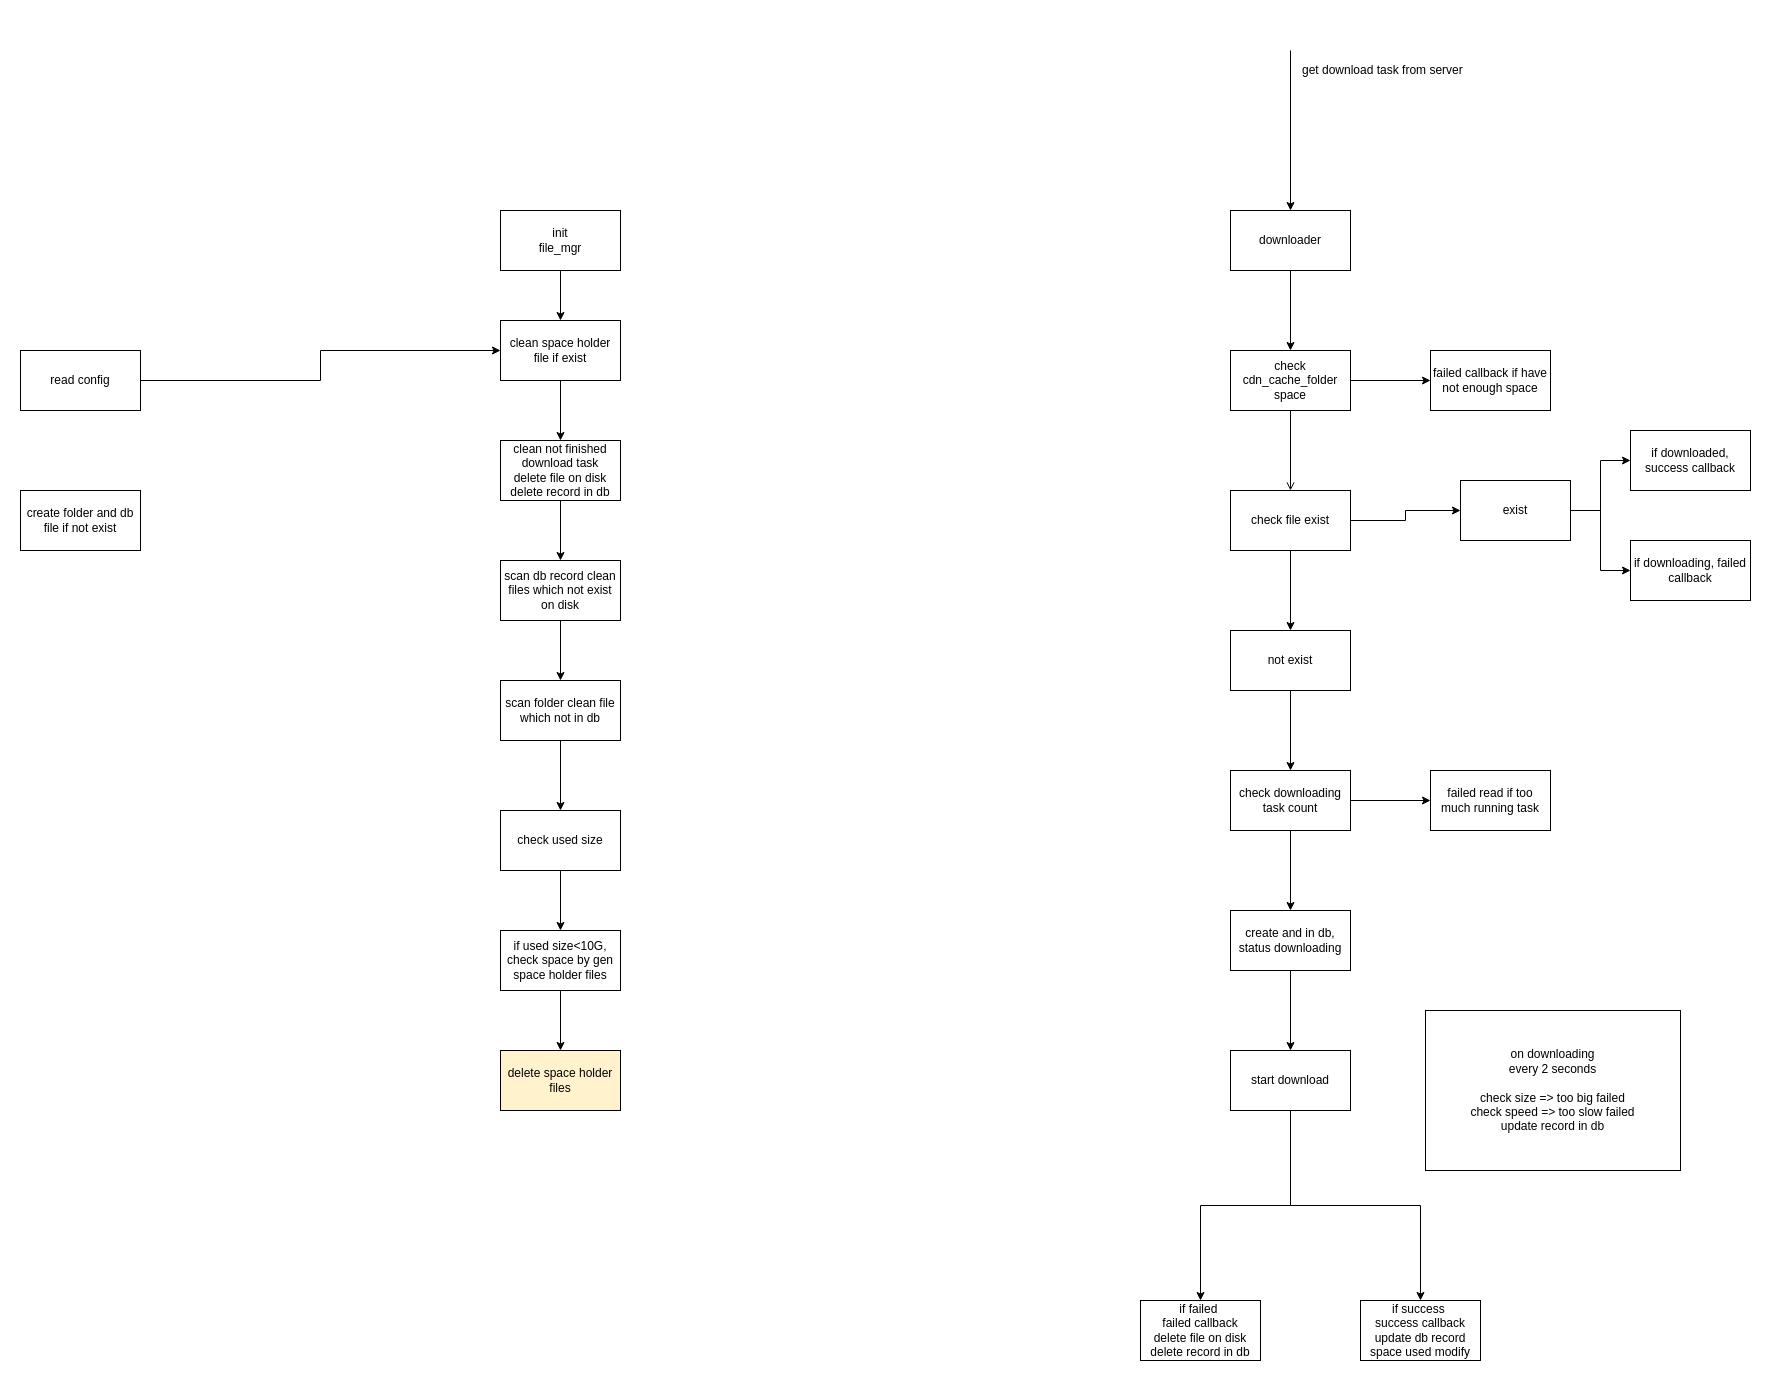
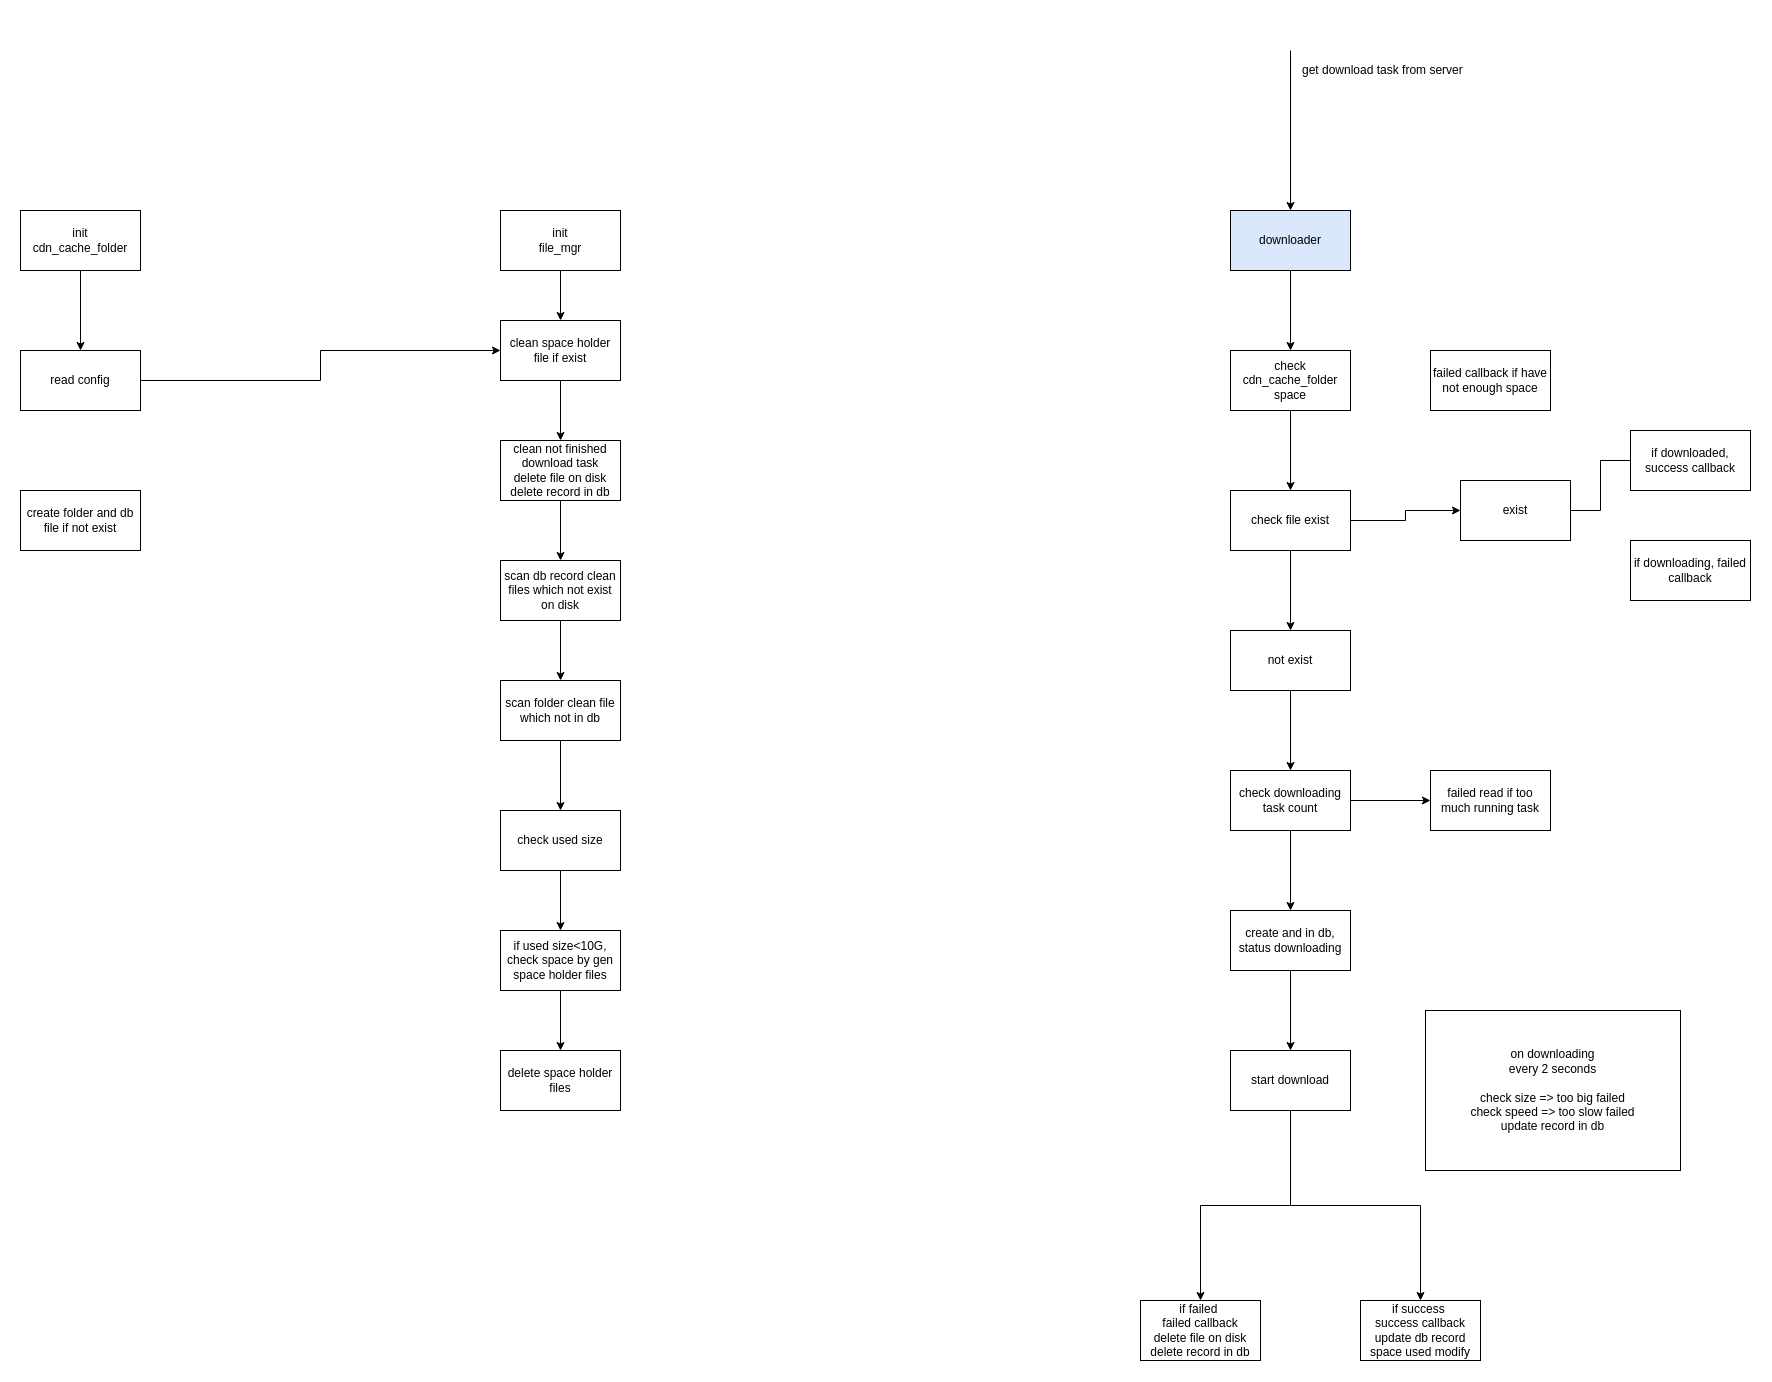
  <mxCell id="0" />
  <mxCell id="1" parent="0" />
  <mxCell id="2" value="" style="edgeStyle=orthogonalEdgeStyle;rounded=0;orthogonalLoop=1;jettySize=auto;html=1;" edge="1" parent="1" source="3" target="51"><mxGeometry relative="1" as="geometry" /></mxCell>
  <mxCell id="3" value="init&lt;br&gt;file_mgr" style="rounded=0;whiteSpace=wrap;html=1;" vertex="1" parent="1"><mxGeometry x="500" y="210" width="120" height="60" as="geometry" /></mxCell>
+ <mxCell id="4" value="" style="edgeStyle=orthogonalEdgeStyle;rounded=0;orthogonalLoop=1;jettySize=auto;html=1;" edge="1" parent="1" source="5" target="37"><mxGeometry relative="1" as="geometry" /></mxCell>
+ <mxCell id="5" value="init&lt;br&gt;cdn_cache_folder" style="rounded=0;whiteSpace=wrap;html=1;" vertex="1" parent="1"><mxGeometry x="20" y="210" width="120" height="60" as="geometry" /></mxCell>
  <mxCell id="6" value="" style="edgeStyle=orthogonalEdgeStyle;rounded=0;orthogonalLoop=1;jettySize=auto;html=1;" edge="1" parent="1" source="7" target="12"><mxGeometry relative="1" as="geometry" /></mxCell>
- <mxCell id="7" value="downloader" style="rounded=0;whiteSpace=wrap;html=1;" vertex="1" parent="1"><mxGeometry x="1230" y="210" width="120" height="60" as="geometry" /></mxCell>
+ <mxCell id="7" value="downloader" style="rounded=0;whiteSpace=wrap;html=1;fillColor=#dae8fc;" vertex="1" parent="1"><mxGeometry x="1230" y="210" width="120" height="60" as="geometry" /></mxCell>
  <mxCell id="8" value="" style="endArrow=classic;html=1;rounded=0;entryX=0.5;entryY=0;entryDx=0;entryDy=0;" edge="1" parent="1" target="7"><mxGeometry width="50" height="50" relative="1" as="geometry"><mxPoint x="1290" y="50" as="sourcePoint" /><mxPoint x="1330" y="470" as="targetPoint" /></mxGeometry></mxCell>
  <mxCell id="9" value="get download task from server" style="text;html=1;strokeColor=none;fillColor=none;align=left;verticalAlign=middle;whiteSpace=wrap;rounded=0;" vertex="1" parent="1"><mxGeometry x="1300" y="20" width="260" height="100" as="geometry" /></mxCell>
- <mxCell id="10" value="" style="edgeStyle=orthogonalEdgeStyle;rounded=0;orthogonalLoop=1;jettySize=auto;html=1;endArrow=open;" edge="1" parent="1" source="12" target="15"><mxGeometry relative="1" as="geometry" /></mxCell>
- <mxCell id="11" value="" style="edgeStyle=orthogonalEdgeStyle;rounded=0;orthogonalLoop=1;jettySize=auto;html=1;" edge="1" parent="1" source="12" target="21"><mxGeometry relative="1" as="geometry" /></mxCell>
+ <mxCell id="10" value="" style="edgeStyle=orthogonalEdgeStyle;rounded=0;orthogonalLoop=1;jettySize=auto;html=1;" edge="1" parent="1" source="12" target="15"><mxGeometry relative="1" as="geometry" /></mxCell>
  <mxCell id="12" value="check cdn_cache_folder space" style="rounded=0;whiteSpace=wrap;html=1;" vertex="1" parent="1"><mxGeometry x="1230" y="350" width="120" height="60" as="geometry" /></mxCell>
  <mxCell id="13" value="" style="edgeStyle=orthogonalEdgeStyle;rounded=0;orthogonalLoop=1;jettySize=auto;html=1;" edge="1" parent="1" source="15" target="18"><mxGeometry relative="1" as="geometry" /></mxCell>
  <mxCell id="14" value="" style="edgeStyle=orthogonalEdgeStyle;rounded=0;orthogonalLoop=1;jettySize=auto;html=1;" edge="1" parent="1" source="15" target="20"><mxGeometry relative="1" as="geometry" /></mxCell>
  <mxCell id="15" value="check file exist" style="whiteSpace=wrap;html=1;rounded=0;" vertex="1" parent="1"><mxGeometry x="1230" y="490" width="120" height="60" as="geometry" /></mxCell>
- <mxCell id="16" value="" style="edgeStyle=orthogonalEdgeStyle;rounded=0;orthogonalLoop=1;jettySize=auto;html=1;" edge="1" parent="1" source="18" target="22"><mxGeometry relative="1" as="geometry" /></mxCell>
- <mxCell id="17" style="edgeStyle=orthogonalEdgeStyle;rounded=0;orthogonalLoop=1;jettySize=auto;html=1;exitX=1;exitY=0.5;exitDx=0;exitDy=0;entryX=0;entryY=0.5;entryDx=0;entryDy=0;" edge="1" parent="1" source="18" target="23"><mxGeometry relative="1" as="geometry" /></mxCell>
+ <mxCell id="16" value="" style="edgeStyle=orthogonalEdgeStyle;rounded=0;orthogonalLoop=1;jettySize=auto;html=1;endArrow=none;" edge="1" parent="1" source="18" target="22"><mxGeometry relative="1" as="geometry" /></mxCell>
  <mxCell id="18" value="exist" style="whiteSpace=wrap;html=1;rounded=0;" vertex="1" parent="1"><mxGeometry x="1460" y="480" width="110" height="60" as="geometry" /></mxCell>
  <mxCell id="19" value="" style="edgeStyle=orthogonalEdgeStyle;rounded=0;orthogonalLoop=1;jettySize=auto;html=1;" edge="1" parent="1" source="20" target="26"><mxGeometry relative="1" as="geometry" /></mxCell>
  <mxCell id="20" value="not exist" style="whiteSpace=wrap;html=1;rounded=0;" vertex="1" parent="1"><mxGeometry x="1230" y="630" width="120" height="60" as="geometry" /></mxCell>
  <mxCell id="21" value="failed callback if have not enough space" style="whiteSpace=wrap;html=1;rounded=0;" vertex="1" parent="1"><mxGeometry x="1430" y="350" width="120" height="60" as="geometry" /></mxCell>
  <mxCell id="22" value="if downloaded, success callback" style="whiteSpace=wrap;html=1;rounded=0;" vertex="1" parent="1"><mxGeometry x="1630" y="430" width="120" height="60" as="geometry" /></mxCell>
  <mxCell id="23" value="if downloading, failed callback" style="whiteSpace=wrap;html=1;rounded=0;" vertex="1" parent="1"><mxGeometry x="1630" y="540" width="120" height="60" as="geometry" /></mxCell>
  <mxCell id="24" value="" style="edgeStyle=orthogonalEdgeStyle;rounded=0;orthogonalLoop=1;jettySize=auto;html=1;" edge="1" parent="1" source="26" target="27"><mxGeometry relative="1" as="geometry" /></mxCell>
  <mxCell id="25" value="" style="edgeStyle=orthogonalEdgeStyle;rounded=0;orthogonalLoop=1;jettySize=auto;html=1;" edge="1" parent="1" source="26" target="29"><mxGeometry relative="1" as="geometry" /></mxCell>
  <mxCell id="26" value="check downloading task count" style="whiteSpace=wrap;html=1;rounded=0;" vertex="1" parent="1"><mxGeometry x="1230" y="770" width="120" height="60" as="geometry" /></mxCell>
  <mxCell id="27" value="failed read if too much running task" style="whiteSpace=wrap;html=1;rounded=0;" vertex="1" parent="1"><mxGeometry x="1430" y="770" width="120" height="60" as="geometry" /></mxCell>
  <mxCell id="28" value="" style="edgeStyle=orthogonalEdgeStyle;rounded=0;orthogonalLoop=1;jettySize=auto;html=1;" edge="1" parent="1" source="29" target="32"><mxGeometry relative="1" as="geometry" /></mxCell>
  <mxCell id="29" value="create and in db, status downloading" style="whiteSpace=wrap;html=1;rounded=0;" vertex="1" parent="1"><mxGeometry x="1230" y="910" width="120" height="60" as="geometry" /></mxCell>
  <mxCell id="30" value="" style="edgeStyle=orthogonalEdgeStyle;rounded=0;orthogonalLoop=1;jettySize=auto;html=1;" edge="1" parent="1" source="32" target="33"><mxGeometry relative="1" as="geometry" /></mxCell>
  <mxCell id="31" style="edgeStyle=orthogonalEdgeStyle;rounded=0;orthogonalLoop=1;jettySize=auto;html=1;exitX=0.5;exitY=1;exitDx=0;exitDy=0;entryX=0.5;entryY=0;entryDx=0;entryDy=0;" edge="1" parent="1" source="32" target="34"><mxGeometry relative="1" as="geometry" /></mxCell>
  <mxCell id="32" value="start download" style="whiteSpace=wrap;html=1;rounded=0;" vertex="1" parent="1"><mxGeometry x="1230" y="1050" width="120" height="60" as="geometry" /></mxCell>
  <mxCell id="33" value="if failed&amp;nbsp;&lt;br&gt;failed callback&lt;br&gt;delete file on disk&lt;br&gt;delete record in db" style="whiteSpace=wrap;html=1;rounded=0;" vertex="1" parent="1"><mxGeometry x="1140" y="1300" width="120" height="60" as="geometry" /></mxCell>
  <mxCell id="34" value="if success&amp;nbsp;&lt;br&gt;success callback&lt;br&gt;update db record&lt;br&gt;space used modify" style="whiteSpace=wrap;html=1;rounded=0;" vertex="1" parent="1"><mxGeometry x="1360" y="1300" width="120" height="60" as="geometry" /></mxCell>
  <mxCell id="35" value="on downloading&lt;br&gt;every 2 seconds&lt;br&gt;&lt;br&gt;check size =&amp;gt; too big failed&lt;br&gt;check speed =&amp;gt; too slow failed&lt;br&gt;update record in db" style="rounded=0;whiteSpace=wrap;html=1;align=center;verticalAlign=middle;" vertex="1" parent="1"><mxGeometry x="1425" y="1010" width="255" height="160" as="geometry" /></mxCell>
  <mxCell id="36" value="" style="edgeStyle=orthogonalEdgeStyle;rounded=0;orthogonalLoop=1;jettySize=auto;html=1;" edge="1" parent="1" source="37" target="51"><mxGeometry relative="1" as="geometry" /></mxCell>
  <mxCell id="37" value="read config" style="whiteSpace=wrap;html=1;rounded=0;" vertex="1" parent="1"><mxGeometry x="20" y="350" width="120" height="60" as="geometry" /></mxCell>
  <mxCell id="38" value="create folder and db file if not exist" style="whiteSpace=wrap;html=1;rounded=0;" vertex="1" parent="1"><mxGeometry x="20" y="490" width="120" height="60" as="geometry" /></mxCell>
  <mxCell id="39" value="" style="edgeStyle=orthogonalEdgeStyle;rounded=0;orthogonalLoop=1;jettySize=auto;html=1;" edge="1" parent="1" source="40" target="42"><mxGeometry relative="1" as="geometry" /></mxCell>
  <mxCell id="40" value="clean not finished download task&lt;br&gt;delete file on disk&lt;br&gt;delete record in db" style="whiteSpace=wrap;html=1;rounded=0;" vertex="1" parent="1"><mxGeometry x="500" y="440" width="120" height="60" as="geometry" /></mxCell>
  <mxCell id="41" value="" style="edgeStyle=orthogonalEdgeStyle;rounded=0;orthogonalLoop=1;jettySize=auto;html=1;" edge="1" parent="1" source="42" target="44"><mxGeometry relative="1" as="geometry" /></mxCell>
  <mxCell id="42" value="scan db record clean files which not exist on disk" style="whiteSpace=wrap;html=1;rounded=0;" vertex="1" parent="1"><mxGeometry x="500" y="560" width="120" height="60" as="geometry" /></mxCell>
  <mxCell id="43" value="" style="edgeStyle=orthogonalEdgeStyle;rounded=0;orthogonalLoop=1;jettySize=auto;html=1;" edge="1" parent="1" source="44" target="46"><mxGeometry relative="1" as="geometry" /></mxCell>
  <mxCell id="44" value="scan folder clean file which not in db" style="whiteSpace=wrap;html=1;rounded=0;" vertex="1" parent="1"><mxGeometry x="500" y="680" width="120" height="60" as="geometry" /></mxCell>
  <mxCell id="45" value="" style="edgeStyle=orthogonalEdgeStyle;rounded=0;orthogonalLoop=1;jettySize=auto;html=1;" edge="1" parent="1" source="46" target="48"><mxGeometry relative="1" as="geometry" /></mxCell>
  <mxCell id="46" value="check used size" style="whiteSpace=wrap;html=1;rounded=0;" vertex="1" parent="1"><mxGeometry x="500" y="810" width="120" height="60" as="geometry" /></mxCell>
  <mxCell id="47" value="" style="edgeStyle=orthogonalEdgeStyle;rounded=0;orthogonalLoop=1;jettySize=auto;html=1;" edge="1" parent="1" source="48" target="49"><mxGeometry relative="1" as="geometry" /></mxCell>
  <mxCell id="48" value="if used size&amp;lt;10G, check space by gen space holder files" style="whiteSpace=wrap;html=1;rounded=0;" vertex="1" parent="1"><mxGeometry x="500" y="930" width="120" height="60" as="geometry" /></mxCell>
- <mxCell id="49" value="delete space holder files" style="whiteSpace=wrap;html=1;rounded=0;fillColor=#fff2cc;" vertex="1" parent="1"><mxGeometry x="500" y="1050" width="120" height="60" as="geometry" /></mxCell>
+ <mxCell id="49" value="delete space holder files" style="whiteSpace=wrap;html=1;rounded=0;" vertex="1" parent="1"><mxGeometry x="500" y="1050" width="120" height="60" as="geometry" /></mxCell>
  <mxCell id="50" style="edgeStyle=orthogonalEdgeStyle;rounded=0;orthogonalLoop=1;jettySize=auto;html=1;exitX=0.5;exitY=1;exitDx=0;exitDy=0;entryX=0.5;entryY=0;entryDx=0;entryDy=0;" edge="1" parent="1" source="51" target="40"><mxGeometry relative="1" as="geometry" /></mxCell>
  <mxCell id="51" value="clean space holder file if exist" style="whiteSpace=wrap;html=1;rounded=0;" vertex="1" parent="1"><mxGeometry x="500" y="320" width="120" height="60" as="geometry" /></mxCell>
